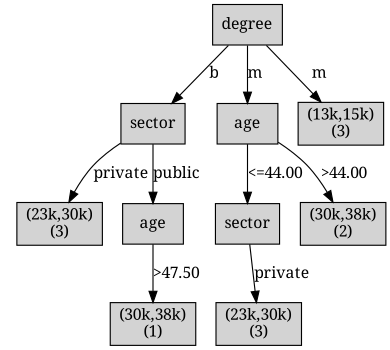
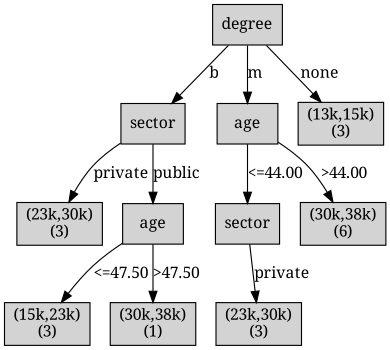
  digraph {
    fontname="Noto Serif"
    node [fontname="Noto Serif" shape=box style=filled weight=3]
    edge [fontname="Noto Serif"]
    n1 [label="degree\n" weight=1]
    n2 [label="sector\n" weight=2]
    n3 [label="age\n" weight=2]
    n4 [label="(13k,15k)\n(3)\n" weight=2]
    n5 [label="(23k,30k)\n(3)\n"]
    n6 [label="age\n"]
    n7 [label="sector\n"]
-   n8 [label="(30k,38k)\n(2)\n"]
+   n8 [label="(30k,38k)\n(6)\n"]
+   n9 [label="(15k,23k)\n(3)\n" weight=4]
    n10 [label="(30k,38k)\n(1)\n" weight=4]
    n11 [label="(23k,30k)\n(3)\n" weight=4]
    subgraph sub_1 {
      rank=same
      n1
    }
    subgraph sub_2 {
      rank=same
      n2
      n3
      n4
    }
    subgraph sub_3 {
      rank=same
      n5
      n6
      n7
      n8
    }
    subgraph sub_4 {
      rank=same
+     n9
      n10
      n11
    }
    n1 -> n2 [label=b]
    n1 -> n3 [label=m]
-   n1 -> n4 [label=m]
+   n1 -> n4 [label=none]
    n2 -> n5 [label=private]
    n2 -> n6 [label=public]
    n3 -> n7 [label="<=44.00"]
    n3 -> n8 [label=">44.00"]
+   n6 -> n9 [label="<=47.50"]
    n6 -> n10 [label=">47.50"]
    n7 -> n11 [label=private]
  }
